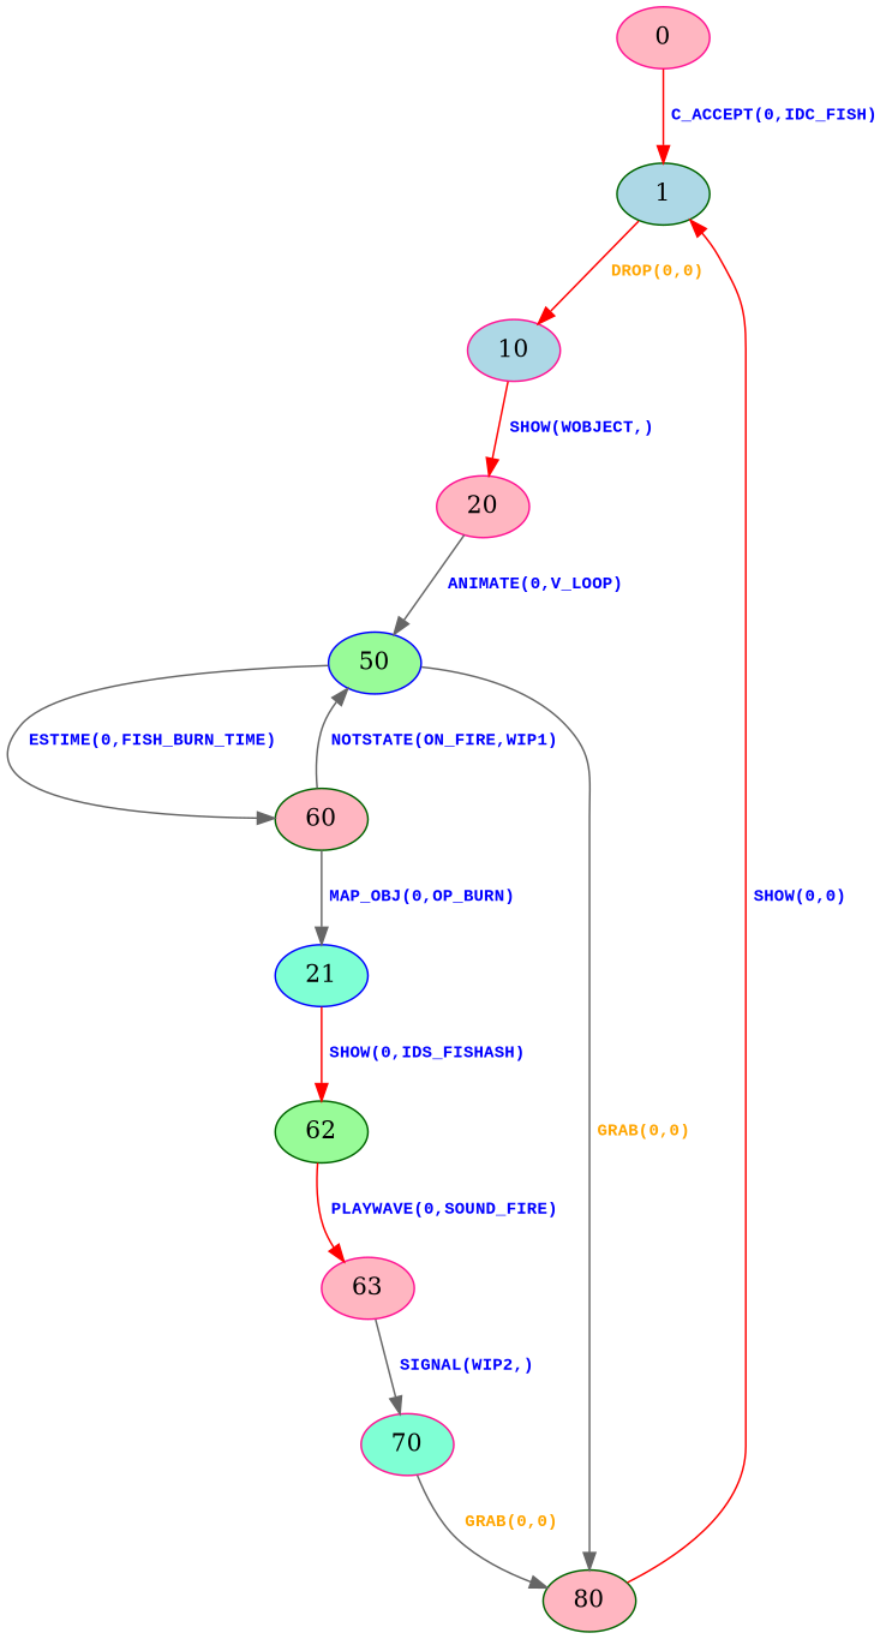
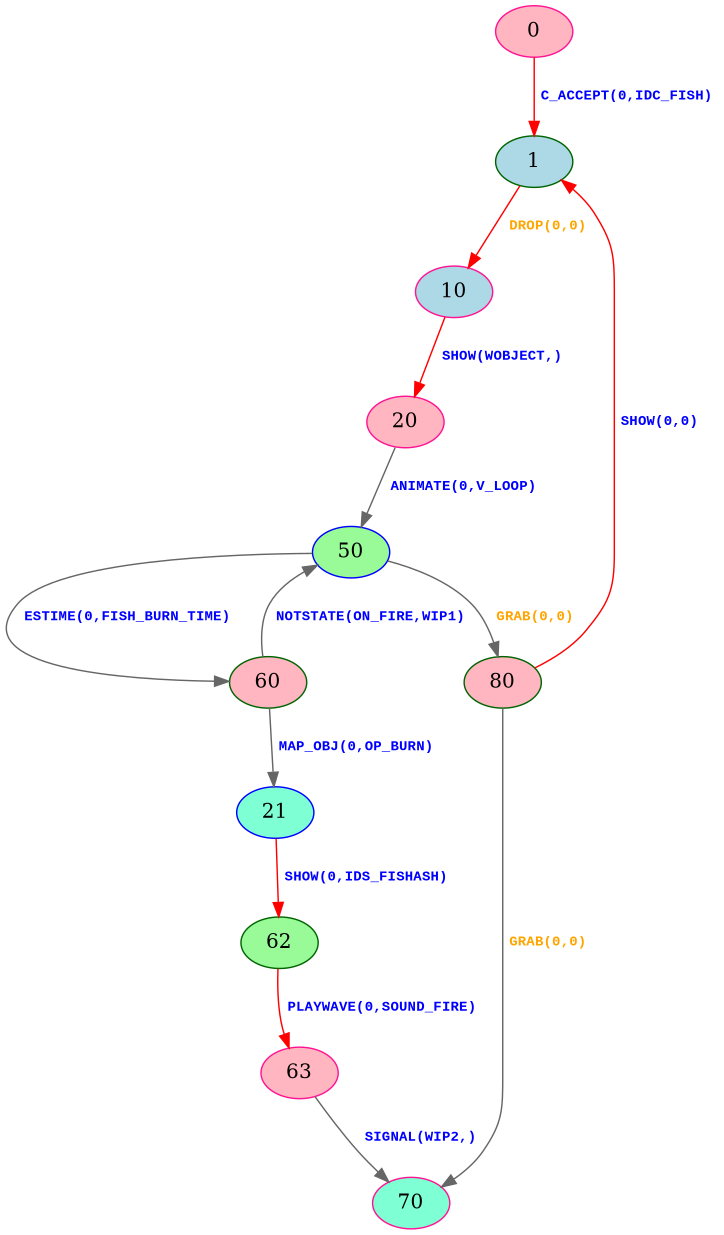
  digraph {
    node [color=deeppink fillcolor=lightpink shape=oval style=filled]
    edge [color=gray40 fontcolor=blue]
    1 [color=darkgreen fillcolor=lightblue]
    0
    10 [fillcolor=lightblue]
    20
    50 [color=blue fillcolor=palegreen]
    60 [color=darkgreen]
    80 [color=darkgreen]
    n8 [color=blue fillcolor=aquamarine label=21]
    62 [color=darkgreen fillcolor=palegreen]
    63
    70 [fillcolor=aquamarine]
    1 -> 10 [color=red fontcolor=orange label=< <table border="0"><tr><td><font face="Courier New" point-size="10"><b>DROP(0,0)<br align="left"/></b></font></td></tr> </table>>]
    0 -> 1 [color=red label=< <table border="0"><tr><td><font face="Courier New" point-size="10"><b>C_ACCEPT(0,IDC_FISH)<br align="left"/></b></font></td></tr> </table>>]
    10 -> 20 [color=red label=< <table border="0"><tr><td><font face="Courier New" point-size="10"><b>SHOW(WOBJECT,)<br align="left"/></b></font></td></tr> </table>>]
    20 -> 50 [label=< <table border="0"><tr><td><font face="Courier New" point-size="10"><b>ANIMATE(0,V_LOOP)<br align="left"/></b></font></td></tr> </table>>]
    50 -> 60 [label=< <table border="0"><tr><td><font face="Courier New" point-size="10"><b>ESTIME(0,FISH_BURN_TIME)<br align="left"/></b></font></td></tr> </table>>]
    50 -> 80 [fontcolor=orange label=< <table border="0"><tr><td><font face="Courier New" point-size="10"><b>GRAB(0,0)<br align="left"/></b></font></td></tr> </table>>]
    60 -> 50 [label=< <table border="0"><tr><td><font face="Courier New" point-size="10"><b>NOTSTATE(ON_FIRE,WIP1)<br align="left"/></b></font></td></tr> </table>>]
    60 -> n8 [label=< <table border="0"><tr><td><font face="Courier New" point-size="10"><b>MAP_OBJ(0,OP_BURN)<br align="left"/></b></font></td></tr> </table>>]
    80 -> 1 [color=red label=< <table border="0"><tr><td><font face="Courier New" point-size="10"><b>SHOW(0,0)<br align="left"/></b></font></td></tr> </table>>]
    n8 -> 62 [color=red label=< <table border="0"><tr><td><font face="Courier New" point-size="10"><b>SHOW(0,IDS_FISHASH)<br align="left"/></b></font></td></tr> </table>>]
    62 -> 63 [color=red label=< <table border="0"><tr><td><font face="Courier New" point-size="10"><b>PLAYWAVE(0,SOUND_FIRE)<br align="left"/></b></font></td></tr> </table>>]
    63 -> 70 [label=< <table border="0"><tr><td><font face="Courier New" point-size="10"><b>SIGNAL(WIP2,)<br align="left"/></b></font></td></tr> </table>>]
-   70 -> 80 [fontcolor=orange label=< <table border="0"><tr><td><font face="Courier New" point-size="10"><b>GRAB(0,0)<br align="left"/></b></font></td></tr> </table>>]
+   80 -> 70 [fontcolor=orange label=< <table border="0"><tr><td><font face="Courier New" point-size="10"><b>GRAB(0,0)<br align="left"/></b></font></td></tr> </table>>]
  }
